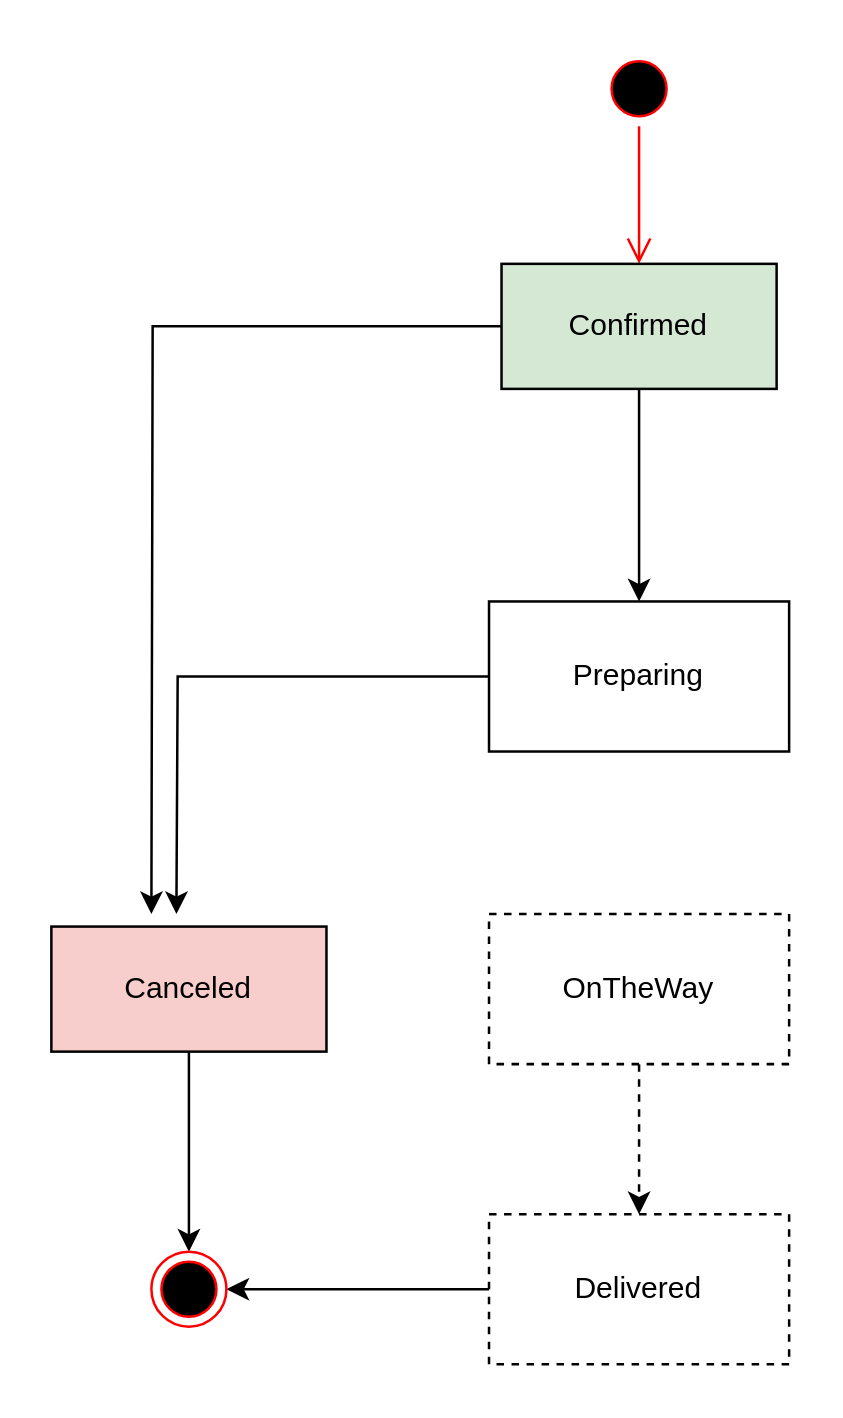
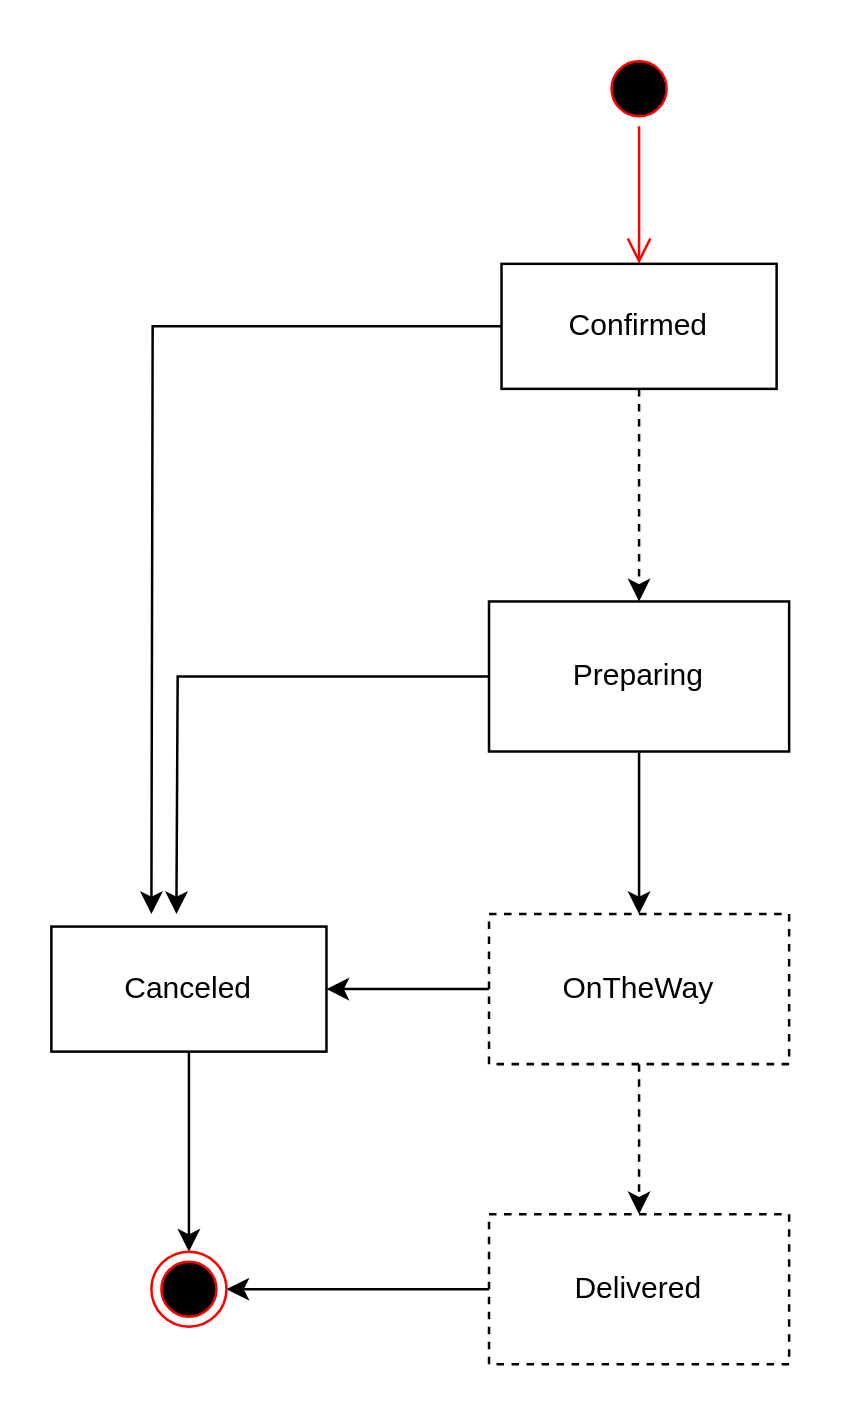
  <mxCell id="0" />
  <mxCell id="1" parent="0" />
  <mxCell id="2" value="" style="ellipse;html=1;shape=startState;fillColor=#000000;strokeColor=#ff0000;" vertex="1" parent="1"><mxGeometry x="240" y="20" width="30" height="30" as="geometry" /></mxCell>
  <mxCell id="3" value="" style="edgeStyle=orthogonalEdgeStyle;html=1;verticalAlign=bottom;endArrow=open;endSize=8;strokeColor=#ff0000;rounded=0;" edge="1" source="2" parent="1"><mxGeometry relative="1" as="geometry"><mxPoint x="255" y="105" as="targetPoint" /></mxGeometry></mxCell>
- <mxCell id="4" value="" style="edgeStyle=orthogonalEdgeStyle;rounded=0;orthogonalLoop=1;jettySize=auto;html=1;" edge="1" parent="1" source="6" target="9"><mxGeometry relative="1" as="geometry" /></mxCell>
+ <mxCell id="4" value="" style="edgeStyle=orthogonalEdgeStyle;rounded=0;orthogonalLoop=1;jettySize=auto;html=1;dashed=1;" edge="1" parent="1" source="6" target="9"><mxGeometry relative="1" as="geometry" /></mxCell>
  <mxCell id="5" style="edgeStyle=orthogonalEdgeStyle;rounded=0;orthogonalLoop=1;jettySize=auto;html=1;" edge="1" parent="1" source="6"><mxGeometry relative="1" as="geometry"><mxPoint x="60" y="365" as="targetPoint" /></mxGeometry></mxCell>
- <mxCell id="6" value="Confirmed" style="html=1;whiteSpace=wrap;fillColor=#d5e8d4;" vertex="1" parent="1"><mxGeometry x="200" y="105" width="110" height="50" as="geometry" /></mxCell>
+ <mxCell id="6" value="Confirmed" style="html=1;whiteSpace=wrap;" vertex="1" parent="1"><mxGeometry x="200" y="105" width="110" height="50" as="geometry" /></mxCell>
+ <mxCell id="7" value="" style="edgeStyle=orthogonalEdgeStyle;rounded=0;orthogonalLoop=1;jettySize=auto;html=1;" edge="1" parent="1" source="9" target="12"><mxGeometry relative="1" as="geometry" /></mxCell>
  <mxCell id="8" style="edgeStyle=orthogonalEdgeStyle;rounded=0;orthogonalLoop=1;jettySize=auto;html=1;" edge="1" parent="1" source="9"><mxGeometry relative="1" as="geometry"><mxPoint x="70" y="365" as="targetPoint" /></mxGeometry></mxCell>
  <mxCell id="9" value="Preparing" style="whiteSpace=wrap;html=1;" vertex="1" parent="1"><mxGeometry x="195" y="240" width="120" height="60" as="geometry" /></mxCell>
+ <mxCell id="10" value="" style="edgeStyle=orthogonalEdgeStyle;rounded=0;orthogonalLoop=1;jettySize=auto;html=1;" edge="1" parent="1" source="12" target="14"><mxGeometry relative="1" as="geometry" /></mxCell>
  <mxCell id="11" style="edgeStyle=orthogonalEdgeStyle;rounded=0;orthogonalLoop=1;jettySize=auto;html=1;dashed=1;" edge="1" parent="1" source="12" target="16"><mxGeometry relative="1" as="geometry" /></mxCell>
  <mxCell id="12" value="OnTheWay" style="whiteSpace=wrap;html=1;dashed=1;" vertex="1" parent="1"><mxGeometry x="195" y="365" width="120" height="60" as="geometry" /></mxCell>
  <mxCell id="13" style="edgeStyle=orthogonalEdgeStyle;rounded=0;orthogonalLoop=1;jettySize=auto;html=1;entryX=0.5;entryY=0;entryDx=0;entryDy=0;" edge="1" parent="1" source="14" target="17"><mxGeometry relative="1" as="geometry" /></mxCell>
- <mxCell id="14" value="Canceled" style="html=1;whiteSpace=wrap;fillColor=#f8cecc;" vertex="1" parent="1"><mxGeometry x="20" y="370" width="110" height="50" as="geometry" /></mxCell>
+ <mxCell id="14" value="Canceled" style="html=1;whiteSpace=wrap;" vertex="1" parent="1"><mxGeometry x="20" y="370" width="110" height="50" as="geometry" /></mxCell>
  <mxCell id="15" style="edgeStyle=orthogonalEdgeStyle;rounded=0;orthogonalLoop=1;jettySize=auto;html=1;" edge="1" parent="1" source="16" target="17"><mxGeometry relative="1" as="geometry" /></mxCell>
  <mxCell id="16" value="Delivered" style="whiteSpace=wrap;html=1;dashed=1;" vertex="1" parent="1"><mxGeometry x="195" y="485" width="120" height="60" as="geometry" /></mxCell>
  <mxCell id="17" value="" style="ellipse;html=1;shape=endState;fillColor=#000000;strokeColor=#ff0000;" vertex="1" parent="1"><mxGeometry x="60" y="500" width="30" height="30" as="geometry" /></mxCell>
